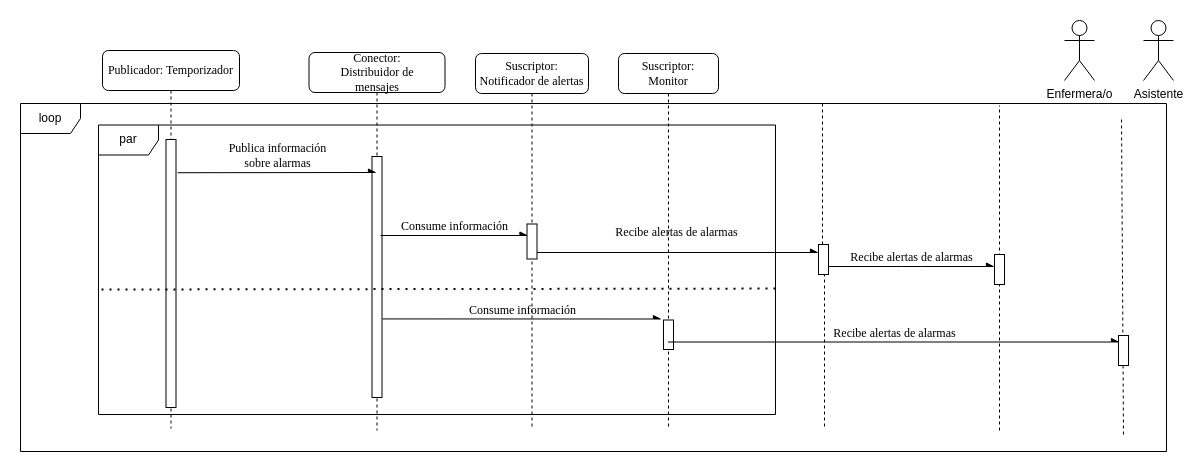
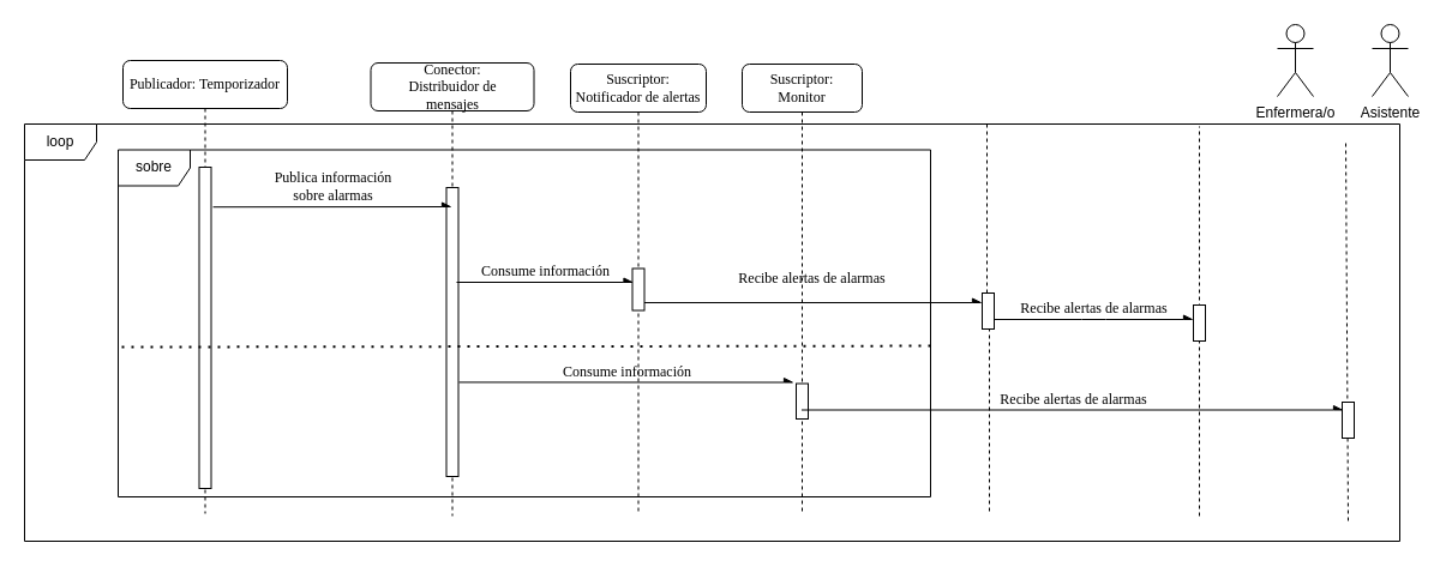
  <mxCell id="0" />
  <mxCell id="1" parent="0" />
  <mxCell id="2" value="Publicador: Temporizador" style="shape=umlLifeline;perimeter=lifelinePerimeter;whiteSpace=wrap;html=1;container=1;collapsible=0;recursiveResize=0;outlineConnect=0;rounded=1;shadow=0;comic=0;labelBackgroundColor=none;strokeWidth=1;fontFamily=Verdana;fontSize=12;align=center;" vertex="1" parent="1"><mxGeometry x="102" y="50" width="137" height="378" as="geometry" /></mxCell>
  <mxCell id="3" value="" style="html=1;points=[];perimeter=orthogonalPerimeter;rounded=0;shadow=0;comic=0;labelBackgroundColor=none;strokeWidth=1;fontFamily=Verdana;fontSize=12;align=center;" vertex="1" parent="2"><mxGeometry x="63.5" y="89" width="10" height="268" as="geometry" /></mxCell>
  <mxCell id="4" value="Recibe alertas de alarmas" style="html=1;verticalAlign=bottom;endArrow=async;labelBackgroundColor=none;fontFamily=Verdana;fontSize=12;edgeStyle=elbowEdgeStyle;elbow=vertical;endFill=1;startArrow=none;exitX=0.9;exitY=0.814;exitDx=0;exitDy=0;exitPerimeter=0;entryX=0;entryY=0.267;entryDx=0;entryDy=0;entryPerimeter=0;" edge="1" parent="1" source="9" target="21"><mxGeometry y="11" relative="1" as="geometry"><mxPoint x="548" y="249" as="sourcePoint" /><mxPoint x="797" y="256" as="targetPoint" /><Array as="points"><mxPoint x="818" y="252" /><mxPoint x="810" y="252" /><mxPoint x="917.5" y="258.5" /></Array><mxPoint as="offset" /></mxGeometry></mxCell>
  <mxCell id="5" value="loop" style="shape=umlFrame;whiteSpace=wrap;html=1;" vertex="1" parent="1"><mxGeometry x="20" y="103" width="1146" height="348" as="geometry" /></mxCell>
  <mxCell id="6" value="Conector:&lt;br&gt;Distribuidor de&lt;br&gt;mensajes" style="shape=umlLifeline;perimeter=lifelinePerimeter;whiteSpace=wrap;html=1;container=1;collapsible=0;recursiveResize=0;outlineConnect=0;rounded=1;shadow=0;comic=0;labelBackgroundColor=none;strokeWidth=1;fontFamily=Verdana;fontSize=12;align=center;resizable=1;" vertex="1" parent="1"><mxGeometry x="308.5" y="52" width="136" height="378" as="geometry" /></mxCell>
  <mxCell id="7" value="" style="html=1;points=[];perimeter=orthogonalPerimeter;rounded=0;shadow=0;comic=0;labelBackgroundColor=none;strokeWidth=1;fontFamily=Verdana;fontSize=12;align=center;" vertex="1" parent="6"><mxGeometry x="63" y="104" width="10" height="241" as="geometry" /></mxCell>
  <mxCell id="8" value="Suscriptor:&lt;br&gt;Notificador de alertas" style="shape=umlLifeline;perimeter=lifelinePerimeter;whiteSpace=wrap;html=1;container=1;collapsible=0;recursiveResize=0;outlineConnect=0;rounded=1;shadow=0;comic=0;labelBackgroundColor=none;strokeWidth=1;fontFamily=Verdana;fontSize=12;align=center;" vertex="1" parent="1"><mxGeometry x="475" y="53" width="113" height="374" as="geometry" /></mxCell>
  <mxCell id="9" value="" style="html=1;points=[];perimeter=orthogonalPerimeter;rounded=0;shadow=0;comic=0;labelBackgroundColor=none;strokeWidth=1;fontFamily=Verdana;fontSize=12;align=center;" vertex="1" parent="8"><mxGeometry x="51.5" y="170.5" width="10" height="35" as="geometry" /></mxCell>
  <mxCell id="10" value="Suscriptor:&lt;br&gt;Monitor" style="shape=umlLifeline;perimeter=lifelinePerimeter;whiteSpace=wrap;html=1;container=1;collapsible=0;recursiveResize=0;outlineConnect=0;rounded=1;shadow=0;comic=0;labelBackgroundColor=none;strokeWidth=1;fontFamily=Verdana;fontSize=12;align=center;" vertex="1" parent="1"><mxGeometry x="618" y="53" width="100" height="373" as="geometry" /></mxCell>
  <mxCell id="11" value="" style="html=1;points=[];perimeter=orthogonalPerimeter;rounded=0;shadow=0;comic=0;labelBackgroundColor=none;strokeWidth=1;fontFamily=Verdana;fontSize=12;align=center;" vertex="1" parent="10"><mxGeometry x="45" y="266.5" width="10" height="29.5" as="geometry" /></mxCell>
  <mxCell id="12" value="Recibe alertas de alarmas" style="html=1;verticalAlign=bottom;endArrow=async;labelBackgroundColor=none;fontFamily=Verdana;fontSize=12;edgeStyle=elbowEdgeStyle;elbow=vertical;endFill=1;" edge="1" parent="1" source="21"><mxGeometry relative="1" as="geometry"><mxPoint x="925.5" y="277.5" as="sourcePoint" /><mxPoint x="994" y="266" as="targetPoint" /><Array as="points" /></mxGeometry></mxCell>
  <mxCell id="13" value="" style="endArrow=none;dashed=1;html=1;rounded=0;startArrow=none;" edge="1" parent="1" source="21"><mxGeometry width="50" height="50" relative="1" as="geometry"><mxPoint x="861" y="409" as="sourcePoint" /><mxPoint x="822" y="103" as="targetPoint" /></mxGeometry></mxCell>
  <mxCell id="14" value="Consume información" style="html=1;verticalAlign=bottom;endArrow=async;labelBackgroundColor=none;fontFamily=Verdana;fontSize=12;edgeStyle=elbowEdgeStyle;elbow=vertical;endFill=1;exitX=1.05;exitY=0.674;exitDx=0;exitDy=0;exitPerimeter=0;" edge="1" parent="1" source="7"><mxGeometry relative="1" as="geometry"><mxPoint x="395" y="319" as="sourcePoint" /><mxPoint x="661" y="319" as="targetPoint" /><Array as="points"><mxPoint x="586.5" y="318.5" /></Array></mxGeometry></mxCell>
  <mxCell id="15" value="" style="endArrow=none;dashed=1;html=1;dashPattern=1 3;strokeWidth=2;rounded=0;entryX=1;entryY=0.565;entryDx=0;entryDy=0;entryPerimeter=0;" edge="1" parent="1" target="27"><mxGeometry width="50" height="50" relative="1" as="geometry"><mxPoint x="101" y="289" as="sourcePoint" /><mxPoint x="883.5" y="288.995" as="targetPoint" /><Array as="points" /></mxGeometry></mxCell>
  <mxCell id="16" value="Asistente" style="shape=umlActor;verticalLabelPosition=bottom;verticalAlign=top;html=1;outlineConnect=0;" vertex="1" parent="1"><mxGeometry x="1143" y="20" width="30" height="60" as="geometry" /></mxCell>
  <mxCell id="17" value="Enfermera/o" style="shape=umlActor;verticalLabelPosition=bottom;verticalAlign=top;html=1;outlineConnect=0;" vertex="1" parent="1"><mxGeometry x="1064" y="20" width="30" height="60" as="geometry" /></mxCell>
  <mxCell id="18" value="Publica información&lt;br&gt;sobre alarmas" style="html=1;verticalAlign=bottom;endArrow=async;labelBackgroundColor=none;fontFamily=Verdana;fontSize=12;edgeStyle=elbowEdgeStyle;elbow=vertical;endFill=1;exitX=1.157;exitY=0.124;exitDx=0;exitDy=0;exitPerimeter=0;" edge="1" parent="1" source="3" target="6"><mxGeometry relative="1" as="geometry"><mxPoint x="-105" y="184.005" as="sourcePoint" /><mxPoint x="365" y="168" as="targetPoint" /></mxGeometry></mxCell>
  <mxCell id="19" value="" style="endArrow=none;dashed=1;html=1;rounded=0;startArrow=none;" edge="1" parent="1"><mxGeometry width="50" height="50" relative="1" as="geometry"><mxPoint x="1123" y="434" as="sourcePoint" /><mxPoint x="1121" y="116" as="targetPoint" /></mxGeometry></mxCell>
  <mxCell id="20" value="" style="endArrow=none;dashed=1;html=1;rounded=0;" edge="1" parent="1"><mxGeometry width="50" height="50" relative="1" as="geometry"><mxPoint x="999" y="430" as="sourcePoint" /><mxPoint x="999" y="105" as="targetPoint" /></mxGeometry></mxCell>
  <mxCell id="21" value="" style="html=1;points=[];perimeter=orthogonalPerimeter;rounded=0;shadow=0;comic=0;labelBackgroundColor=none;strokeColor=#000000;strokeWidth=1;fillColor=#FFFFFF;fontFamily=Verdana;fontSize=12;fontColor=#000000;align=center;" vertex="1" parent="1"><mxGeometry x="818" y="244" width="10" height="30" as="geometry" /></mxCell>
  <mxCell id="22" value="" style="endArrow=none;dashed=1;html=1;rounded=0;" edge="1" parent="1" target="21"><mxGeometry width="50" height="50" relative="1" as="geometry"><mxPoint x="824" y="426" as="sourcePoint" /><mxPoint x="857" y="106" as="targetPoint" /></mxGeometry></mxCell>
  <mxCell id="23" value="Consume información" style="html=1;verticalAlign=bottom;endArrow=async;labelBackgroundColor=none;fontFamily=Verdana;fontSize=12;edgeStyle=elbowEdgeStyle;elbow=vertical;endFill=1;entryX=0.1;entryY=0.357;entryDx=0;entryDy=0;entryPerimeter=0;" edge="1" parent="1" target="9"><mxGeometry relative="1" as="geometry"><mxPoint x="380" y="235" as="sourcePoint" /><mxPoint x="511" y="235" as="targetPoint" /><Array as="points"><mxPoint x="432.5" y="235" /></Array></mxGeometry></mxCell>
  <mxCell id="24" value="" style="html=1;points=[];perimeter=orthogonalPerimeter;rounded=0;shadow=0;comic=0;labelBackgroundColor=none;strokeColor=#000000;strokeWidth=1;fillColor=#FFFFFF;fontFamily=Verdana;fontSize=12;fontColor=#000000;align=center;" vertex="1" parent="1"><mxGeometry x="994" y="254" width="10" height="30" as="geometry" /></mxCell>
  <mxCell id="25" value="Recibe alertas de alarmas" style="html=1;verticalAlign=bottom;endArrow=async;labelBackgroundColor=none;fontFamily=Verdana;fontSize=12;edgeStyle=elbowEdgeStyle;elbow=vertical;endFill=1;entryX=0.1;entryY=0.2;entryDx=0;entryDy=0;entryPerimeter=0;" edge="1" parent="1" source="10" target="26"><mxGeometry relative="1" as="geometry"><mxPoint x="704" y="343" as="sourcePoint" /><mxPoint x="1097" y="342" as="targetPoint" /><Array as="points"><mxPoint x="914.5" y="341.5" /></Array></mxGeometry></mxCell>
  <mxCell id="26" value="" style="html=1;points=[];perimeter=orthogonalPerimeter;rounded=0;shadow=0;comic=0;labelBackgroundColor=none;strokeColor=#000000;strokeWidth=1;fillColor=#FFFFFF;fontFamily=Verdana;fontSize=12;fontColor=#000000;align=center;" vertex="1" parent="1"><mxGeometry x="1118" y="335" width="10" height="30" as="geometry" /></mxCell>
- <mxCell id="27" value="par" style="shape=umlFrame;whiteSpace=wrap;html=1;" vertex="1" parent="1"><mxGeometry x="98" y="124.5" width="677" height="289.5" as="geometry" /></mxCell>
+ <mxCell id="27" value="sobre" style="shape=umlFrame;whiteSpace=wrap;html=1;" vertex="1" parent="1"><mxGeometry x="98" y="124.5" width="677" height="289.5" as="geometry" /></mxCell>
